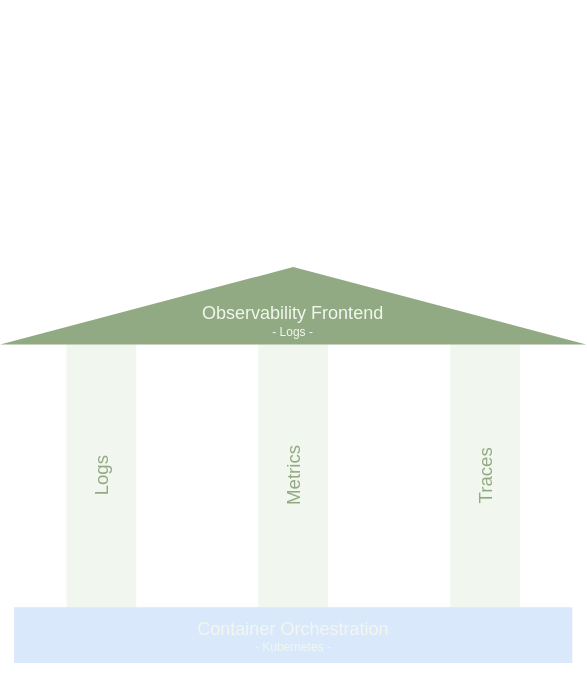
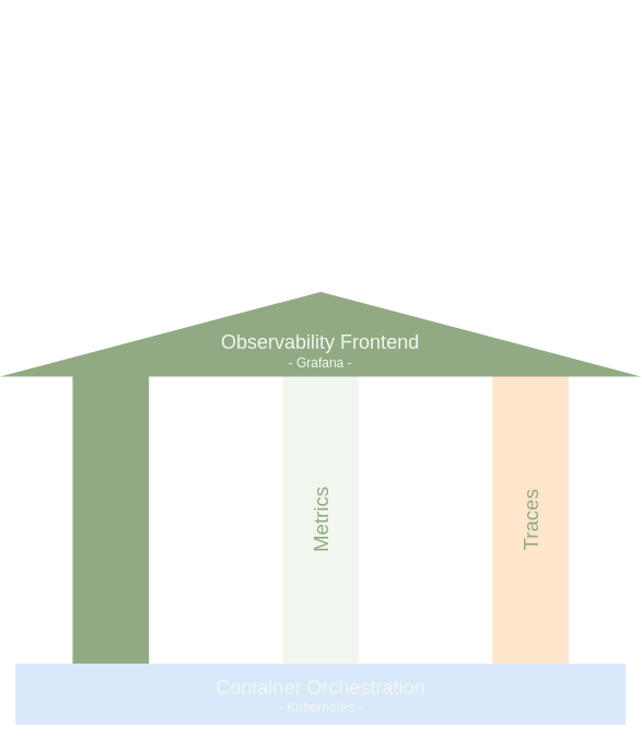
  <mxCell id="0" />
  <mxCell id="1" parent="0" />
- <mxCell id="2" value="&lt;font color=&quot;#92aa83&quot; style=&quot;font-size: 31px;&quot;&gt;Logs&lt;/font&gt;" style="rounded=0;whiteSpace=wrap;html=1;horizontal=0;fontSize=31;strokeColor=none;fillColor=#f1f7ee;" vertex="1" parent="1"><mxGeometry x="107.182" y="572.388" width="116.249" height="438.619" as="geometry" /></mxCell>
+ <mxCell id="2" value="&lt;font color=&quot;#92aa83&quot; style=&quot;font-size: 31px;&quot;&gt;Logs&lt;/font&gt;" style="rounded=0;whiteSpace=wrap;html=1;horizontal=0;fontSize=31;strokeColor=none;fillColor=#92aa83;" vertex="1" parent="1"><mxGeometry x="107.182" y="572.388" width="116.249" height="438.619" as="geometry" /></mxCell>
  <mxCell id="3" value="Metrics" style="rounded=0;whiteSpace=wrap;html=1;verticalAlign=middle;horizontal=0;fontSize=31;strokeColor=none;fillColor=#f1f7ee;fontColor=#92aa83;" vertex="1" parent="1"><mxGeometry x="426.881" y="572.388" width="116.249" height="438.619" as="geometry" /></mxCell>
- <mxCell id="4" value="Traces" style="rounded=0;whiteSpace=wrap;html=1;horizontal=0;fontSize=31;strokeColor=none;fillColor=#f1f7ee;fontColor=#92aa83;" vertex="1" parent="1"><mxGeometry x="746.55" y="572.388" width="116.249" height="438.619" as="geometry" /></mxCell>
+ <mxCell id="4" value="Traces" style="rounded=0;whiteSpace=wrap;html=1;horizontal=0;fontSize=31;strokeColor=none;fillColor=#ffe6cc;fontColor=#92aa83;" vertex="1" parent="1"><mxGeometry x="746.55" y="572.388" width="116.249" height="438.619" as="geometry" /></mxCell>
  <mxCell id="5" value="&lt;font style=&quot;&quot; color=&quot;#f1f7ee&quot;&gt;&lt;font style=&quot;font-size: 30px;&quot;&gt;Container Orchestration&lt;br&gt;&lt;/font&gt;&lt;font style=&quot;font-size: 20px;&quot;&gt;- Kubernetes -&lt;/font&gt;&lt;/font&gt;" style="rounded=0;whiteSpace=wrap;html=1;strokeColor=none;fillColor=#dae8fc;" vertex="1" parent="1"><mxGeometry x="20.01" y="1011.007" width="929.99" height="92.993" as="geometry" /></mxCell>
  <mxCell id="6" value="" style="group" vertex="1" connectable="0" parent="1"><mxGeometry x="27.268" y="439.99" width="915.459" height="137.522" as="geometry" /></mxCell>
  <mxCell id="7" value="" style="triangle;whiteSpace=wrap;html=1;rotation=-90;horizontal=1;strokeColor=none;fillColor=#92aa83;" vertex="1" parent="6"><mxGeometry x="393.262" y="-419.454" width="128.934" height="976.43" as="geometry" /></mxCell>
- <mxCell id="8" value="&lt;font style=&quot;&quot; color=&quot;#f1f7ee&quot;&gt;&lt;font style=&quot;font-size: 30px;&quot;&gt;Observability Frontend&lt;br&gt;&lt;/font&gt;&lt;font style=&quot;font-size: 20px;&quot;&gt;- Logs -&lt;/font&gt;&lt;/font&gt;" style="text;strokeColor=none;align=center;fillColor=none;html=1;verticalAlign=middle;whiteSpace=wrap;rounded=0;fontSize=10;" vertex="1" parent="6"><mxGeometry x="288.178" y="54.238" width="339.102" height="77.494" as="geometry" /></mxCell>
+ <mxCell id="8" value="&lt;font style=&quot;&quot; color=&quot;#f1f7ee&quot;&gt;&lt;font style=&quot;font-size: 30px;&quot;&gt;Observability Frontend&lt;br&gt;&lt;/font&gt;&lt;font style=&quot;font-size: 20px;&quot;&gt;- Grafana -&lt;/font&gt;&lt;/font&gt;" style="text;strokeColor=none;align=center;fillColor=none;html=1;verticalAlign=middle;whiteSpace=wrap;rounded=0;fontSize=10;" vertex="1" parent="6"><mxGeometry x="288.178" y="54.238" width="339.102" height="77.494" as="geometry" /></mxCell>
